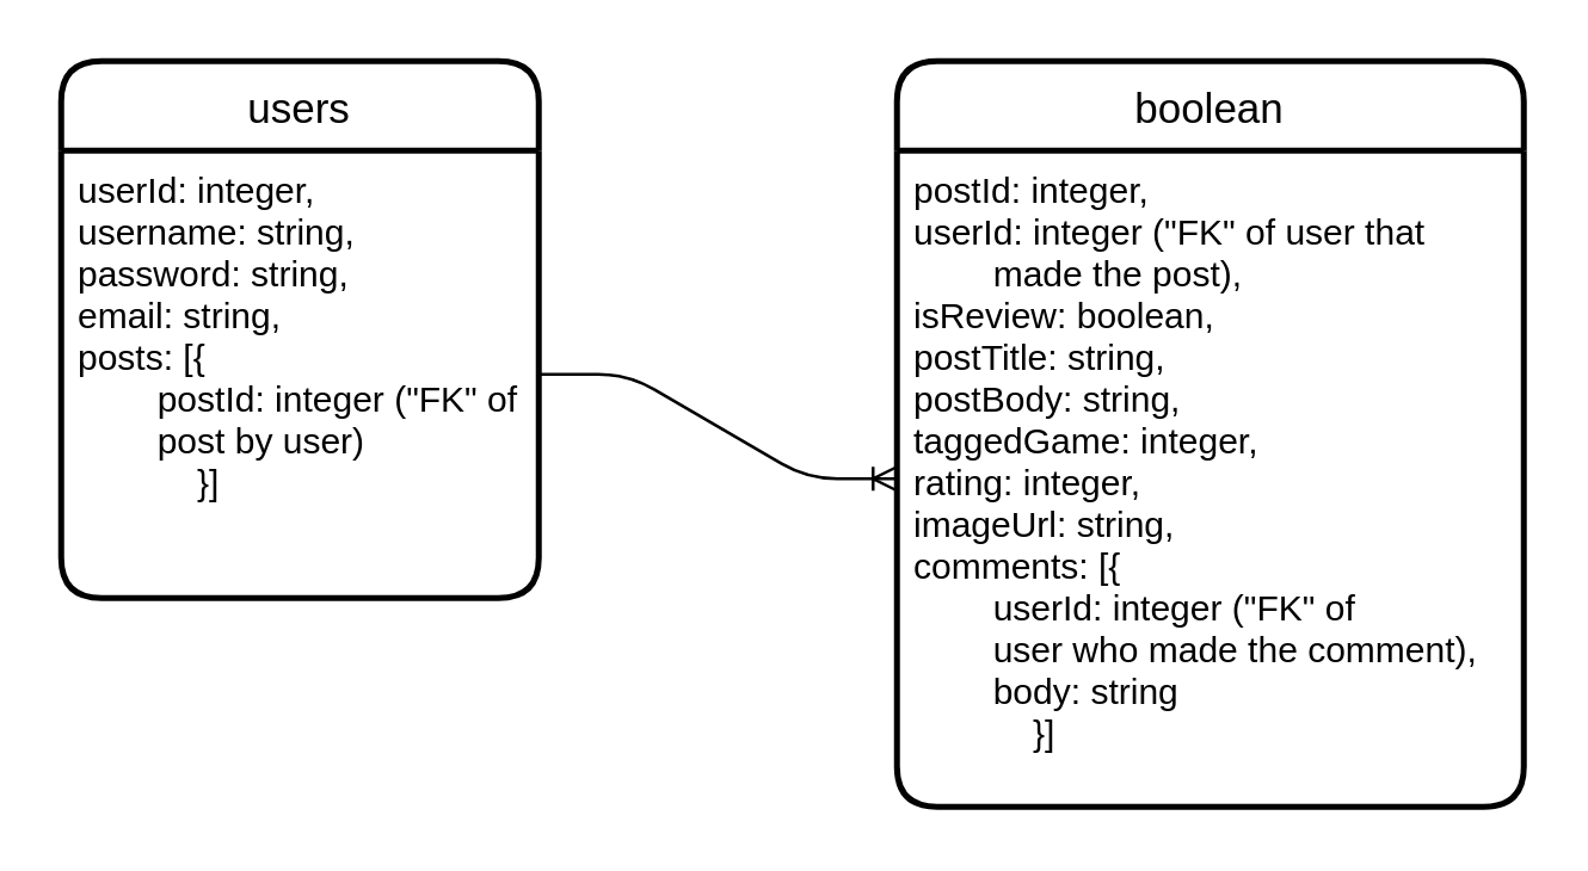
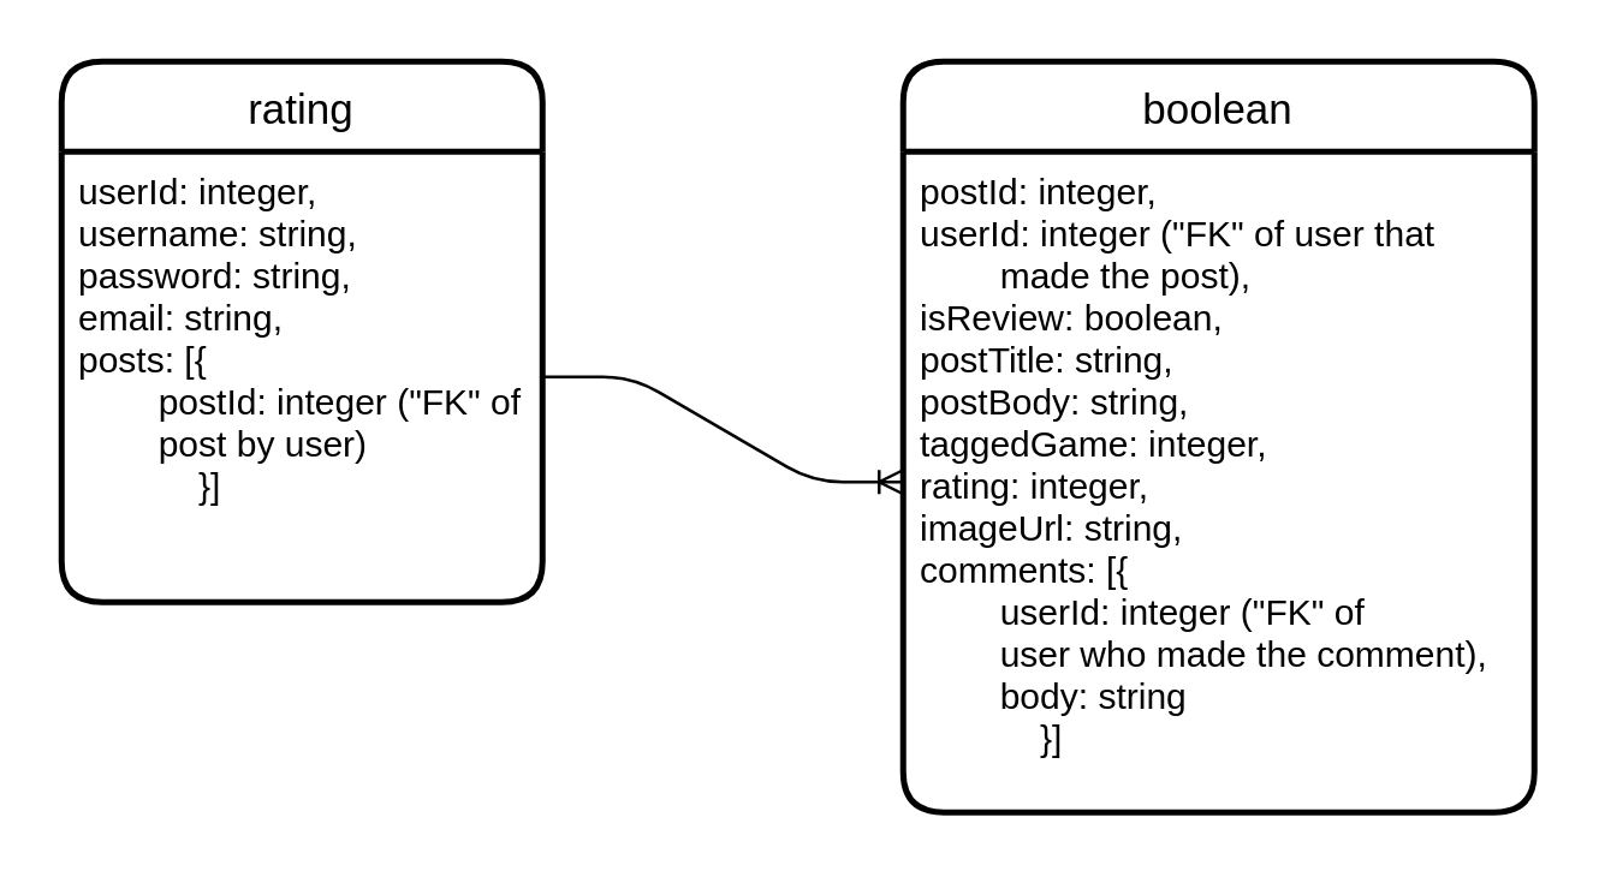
  <mxCell id="0" />
  <mxCell id="1" parent="0" />
- <mxCell id="2" value="users" style="swimlane;childLayout=stackLayout;horizontal=1;startSize=30;horizontalStack=0;rounded=1;fontSize=14;fontStyle=0;strokeWidth=2;resizeParent=0;resizeLast=1;shadow=0;dashed=0;align=center;" vertex="1" parent="1"><mxGeometry x="20" y="20" width="160" height="180" as="geometry" /></mxCell>
+ <mxCell id="2" value="rating" style="swimlane;childLayout=stackLayout;horizontal=1;startSize=30;horizontalStack=0;rounded=1;fontSize=14;fontStyle=0;strokeWidth=2;resizeParent=0;resizeLast=1;shadow=0;dashed=0;align=center;" vertex="1" parent="1"><mxGeometry x="20" y="20" width="160" height="180" as="geometry" /></mxCell>
  <mxCell id="3" value="userId: integer,&#10;username: string,&#10;password: string,&#10;email: string,&#10;posts: [{&#10;        postId: integer (&quot;FK&quot; of&#10;        post by user)&#10;            }]&#10;" style="align=left;strokeColor=none;fillColor=none;spacingLeft=4;fontSize=12;verticalAlign=top;resizable=0;rotatable=0;part=1;" vertex="1" parent="2"><mxGeometry y="30" width="160" height="150" as="geometry" /></mxCell>
  <mxCell id="4" value="boolean" style="swimlane;childLayout=stackLayout;horizontal=1;startSize=30;horizontalStack=0;rounded=1;fontSize=14;fontStyle=0;strokeWidth=2;resizeParent=0;resizeLast=1;shadow=0;dashed=0;align=center;" vertex="1" parent="1"><mxGeometry x="300" y="20" width="210" height="250" as="geometry" /></mxCell>
  <mxCell id="5" value="postId: integer,&#10;userId: integer (&quot;FK&quot; of user that&#10;        made the post),&#10;isReview: boolean,&#10;postTitle: string,&#10;postBody: string,&#10;taggedGame: integer,&#10;rating: integer,&#10;imageUrl: string,&#10;comments: [{&#10;        userId: integer (&quot;FK&quot; of&#10;        user who made the comment),&#10;        body: string&#10;            }]&#10;" style="align=left;strokeColor=none;fillColor=none;spacingLeft=4;fontSize=12;verticalAlign=top;resizable=0;rotatable=0;part=1;" vertex="1" parent="4"><mxGeometry y="30" width="210" height="220" as="geometry" /></mxCell>
  <mxCell id="6" value="" style="edgeStyle=entityRelationEdgeStyle;fontSize=12;html=1;endArrow=ERoneToMany;" edge="1" parent="1" source="3" target="5"><mxGeometry width="100" height="100" relative="1" as="geometry"><mxPoint x="200" y="220" as="sourcePoint" /><mxPoint x="300" y="120" as="targetPoint" /></mxGeometry></mxCell>
